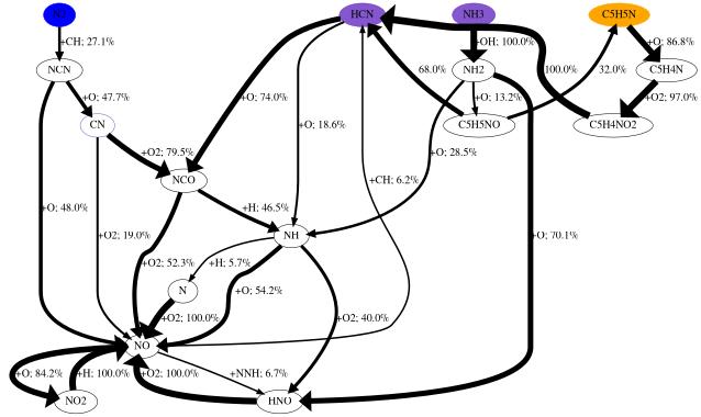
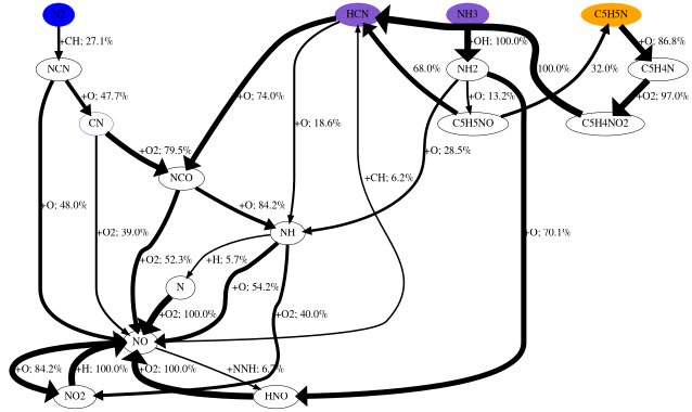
  digraph {
    b="0,0,1558,558"
    rankdir=TB
    node [fontname=Times fontsize=20]
    edge [fontcolor=black fontname=Times fontsize=20 penwidth=12]
    HCN [color="#500dbab1" fillcolor="#500dbab1" style=filled]
    N2 [color=blue fillcolor=blue style=filled]
    C5H5N [color=orange fillcolor=orange style=filled]
    NH3 [color="#500dbab1" fillcolor="#500dbab1" style=filled]
    NH
    NCO
    NCN
    C5H4N
    NH2
    NO
    HNO
    NO2
    N
    CN [color="#500dbab1"]
    C5H4NO2
    C5H5NO
    subgraph sub_1 {
      rank=source
      HCN
      N2
      C5H5N
      NH3
    }
    HCN -> NH [label="+O; 18.6%" penwidth=4]
    HCN -> NCO [label="+O; 74.0%" penwidth=10]
    N2 -> NCN [label="+CH; 27.1%" penwidth=5]
    C5H5N -> C5H4N [label="+O; 86.8%" penwidth=11]
    NH3 -> NH2 [label="+OH; 100.0%"]
    NH -> NO [label="+O; 54.2%" penwidth=8]
-   NH -> HNO [label="+O2; 40.0%" penwidth=6]
+   NH -> NO2 [label="+O2; 40.0%" penwidth=6]
    NH -> N [label="+H; 5.7%" penwidth=3]
-   NCO -> NH [label="+H; 46.5%" penwidth=7]
+   NCO -> NH [label="+O; 84.2%" penwidth=7]
    NCO -> NO [label="+O2; 52.3%" penwidth=8]
    NCN -> NO [label="+O; 48.0%" penwidth=7]
    NCN -> CN [label="+O; 47.7%" penwidth=7]
    C5H4N -> C5H4NO2 [label="+O2; 97.0%"]
    NH2 -> NH [label="+O; 28.5%" penwidth=5]
    NH2 -> HNO [label="+O; 70.1%" penwidth=10]
    NH2 -> C5H5NO [label="+O; 13.2%" penwidth=4]
    NO -> HCN [label="+CH; 6.2%" penwidth=3]
    NO -> HNO [label="+NNH; 6.7%" penwidth=3]
    NO -> NO2 [label="+O; 84.2%" penwidth=11]
    HNO -> NO [label="+O2; 100.0%"]
    NO2 -> NO [label="+H; 100.0%"]
    N -> NO [label="+O2; 100.0%"]
    CN -> NCO [label="+O2; 79.5%" penwidth=10]
-   CN -> NO [label="+O2; 19.0%" penwidth=4]
+   CN -> NO [label="+O2; 39.0%" penwidth=4]
    C5H4NO2 -> HCN [label="100.0%" penwidth=13]
    C5H5NO -> HCN [label="68.0%" penwidth=9]
    C5H5NO -> C5H5N [label="32.0%" penwidth=6]
  }
